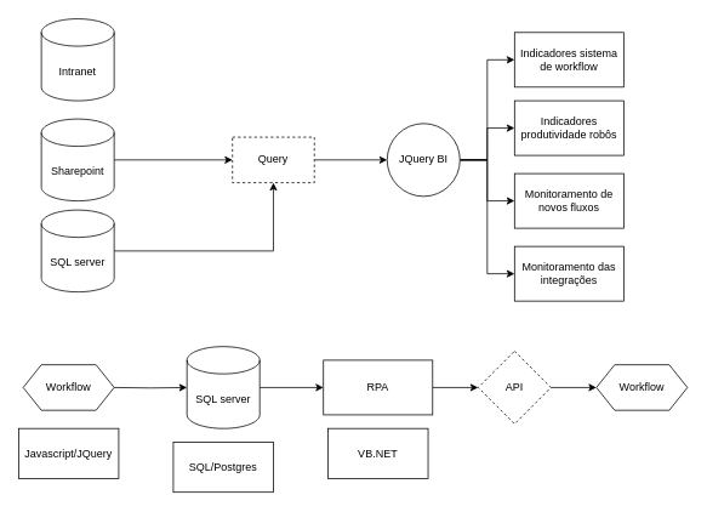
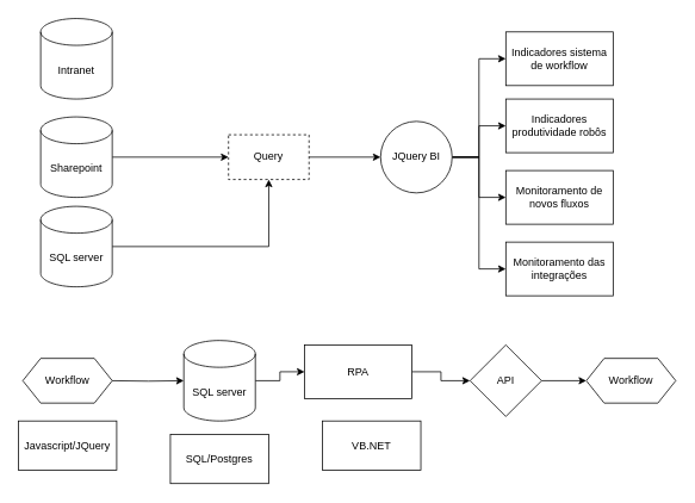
  <mxCell id="0" />
  <mxCell id="1" parent="0" />
  <mxCell id="2" style="edgeStyle=orthogonalEdgeStyle;rounded=0;orthogonalLoop=1;jettySize=auto;html=1;exitX=1;exitY=0.5;exitDx=0;exitDy=0;exitPerimeter=0;entryX=0.5;entryY=1;entryDx=0;entryDy=0;" edge="1" parent="1" source="3" target="5"><mxGeometry relative="1" as="geometry" /></mxCell>
  <mxCell id="3" value="SQL server" style="shape=cylinder3;whiteSpace=wrap;html=1;boundedLbl=1;backgroundOutline=1;size=15;" vertex="1" parent="1"><mxGeometry x="45" y="230" width="80" height="90" as="geometry" /></mxCell>
  <mxCell id="4" style="edgeStyle=orthogonalEdgeStyle;rounded=0;orthogonalLoop=1;jettySize=auto;html=1;exitX=1;exitY=0.5;exitDx=0;exitDy=0;entryX=0;entryY=0.5;entryDx=0;entryDy=0;" edge="1" parent="1" source="5" target="10"><mxGeometry relative="1" as="geometry" /></mxCell>
  <mxCell id="5" value="Query" style="rounded=0;whiteSpace=wrap;html=1;dashed=1;" vertex="1" parent="1"><mxGeometry x="255" y="150" width="90" height="50" as="geometry" /></mxCell>
  <mxCell id="6" style="edgeStyle=orthogonalEdgeStyle;rounded=0;orthogonalLoop=1;jettySize=auto;html=1;exitX=1;exitY=0.5;exitDx=0;exitDy=0;entryX=0;entryY=0.5;entryDx=0;entryDy=0;" edge="1" parent="1" source="10" target="26"><mxGeometry relative="1" as="geometry" /></mxCell>
  <mxCell id="7" style="edgeStyle=orthogonalEdgeStyle;rounded=0;orthogonalLoop=1;jettySize=auto;html=1;exitX=1;exitY=0.5;exitDx=0;exitDy=0;entryX=0;entryY=0.5;entryDx=0;entryDy=0;" edge="1" parent="1" source="10" target="27"><mxGeometry relative="1" as="geometry" /></mxCell>
  <mxCell id="8" style="edgeStyle=orthogonalEdgeStyle;rounded=0;orthogonalLoop=1;jettySize=auto;html=1;exitX=1;exitY=0.5;exitDx=0;exitDy=0;entryX=0;entryY=0.5;entryDx=0;entryDy=0;" edge="1" parent="1" source="10" target="28"><mxGeometry relative="1" as="geometry" /></mxCell>
  <mxCell id="9" style="edgeStyle=orthogonalEdgeStyle;rounded=0;orthogonalLoop=1;jettySize=auto;html=1;exitX=1;exitY=0.5;exitDx=0;exitDy=0;entryX=0;entryY=0.5;entryDx=0;entryDy=0;" edge="1" parent="1" source="10" target="29"><mxGeometry relative="1" as="geometry" /></mxCell>
  <mxCell id="10" value="JQuery BI" style="ellipse;whiteSpace=wrap;html=1;aspect=fixed;" vertex="1" parent="1"><mxGeometry x="425" y="135" width="80" height="80" as="geometry" /></mxCell>
  <mxCell id="11" value="Intranet" style="shape=cylinder3;whiteSpace=wrap;html=1;boundedLbl=1;backgroundOutline=1;size=15;" vertex="1" parent="1"><mxGeometry x="45" y="20" width="80" height="90" as="geometry" /></mxCell>
  <mxCell id="12" style="edgeStyle=orthogonalEdgeStyle;rounded=0;orthogonalLoop=1;jettySize=auto;html=1;exitX=1;exitY=0.5;exitDx=0;exitDy=0;exitPerimeter=0;entryX=0;entryY=0.5;entryDx=0;entryDy=0;" edge="1" parent="1" source="13" target="5"><mxGeometry relative="1" as="geometry" /></mxCell>
  <mxCell id="13" value="Sharepoint" style="shape=cylinder3;whiteSpace=wrap;html=1;boundedLbl=1;backgroundOutline=1;size=15;" vertex="1" parent="1"><mxGeometry x="45" y="130" width="80" height="90" as="geometry" /></mxCell>
  <mxCell id="14" style="edgeStyle=orthogonalEdgeStyle;rounded=0;orthogonalLoop=1;jettySize=auto;html=1;exitX=1;exitY=0.5;exitDx=0;exitDy=0;entryX=0;entryY=0.5;entryDx=0;entryDy=0;entryPerimeter=0;" edge="1" parent="1" target="16"><mxGeometry relative="1" as="geometry"><mxPoint x="125" y="425" as="sourcePoint" /></mxGeometry></mxCell>
  <mxCell id="15" style="edgeStyle=orthogonalEdgeStyle;rounded=0;orthogonalLoop=1;jettySize=auto;html=1;exitX=1;exitY=0.5;exitDx=0;exitDy=0;exitPerimeter=0;entryX=0;entryY=0.5;entryDx=0;entryDy=0;" edge="1" parent="1" source="16" target="18"><mxGeometry relative="1" as="geometry" /></mxCell>
  <mxCell id="16" value="SQL server" style="shape=cylinder3;whiteSpace=wrap;html=1;boundedLbl=1;backgroundOutline=1;size=15;" vertex="1" parent="1"><mxGeometry x="205" y="380" width="80" height="90" as="geometry" /></mxCell>
  <mxCell id="17" style="edgeStyle=orthogonalEdgeStyle;rounded=0;orthogonalLoop=1;jettySize=auto;html=1;exitX=1;exitY=0.5;exitDx=0;exitDy=0;" edge="1" parent="1" source="18" target="21"><mxGeometry relative="1" as="geometry" /></mxCell>
- <mxCell id="18" value="RPA" style="rounded=0;whiteSpace=wrap;html=1;" vertex="1" parent="1"><mxGeometry x="355" y="395" width="120" height="60" as="geometry" /></mxCell>
+ <mxCell id="18" value="RPA" style="rounded=0;whiteSpace=wrap;html=1;" vertex="1" parent="1"><mxGeometry x="340" y="385" width="120" height="60" as="geometry" /></mxCell>
  <mxCell id="19" value="Workflow" style="shape=hexagon;perimeter=hexagonPerimeter2;whiteSpace=wrap;html=1;fixedSize=1;" vertex="1" parent="1"><mxGeometry x="25" y="400" width="100" height="50" as="geometry" /></mxCell>
  <mxCell id="20" style="edgeStyle=orthogonalEdgeStyle;rounded=0;orthogonalLoop=1;jettySize=auto;html=1;exitX=1;exitY=0.5;exitDx=0;exitDy=0;entryX=0;entryY=0.5;entryDx=0;entryDy=0;" edge="1" parent="1" source="21" target="22"><mxGeometry relative="1" as="geometry" /></mxCell>
- <mxCell id="21" value="API" style="rhombus;whiteSpace=wrap;html=1;dashed=1;" vertex="1" parent="1"><mxGeometry x="525" y="385" width="80" height="80" as="geometry" /></mxCell>
+ <mxCell id="21" value="API" style="rhombus;whiteSpace=wrap;html=1;" vertex="1" parent="1"><mxGeometry x="525" y="385" width="80" height="80" as="geometry" /></mxCell>
  <mxCell id="22" value="Workflow" style="shape=hexagon;perimeter=hexagonPerimeter2;whiteSpace=wrap;html=1;fixedSize=1;" vertex="1" parent="1"><mxGeometry x="655" y="400" width="100" height="50" as="geometry" /></mxCell>
  <mxCell id="23" value="Javascript/JQuery" style="rounded=0;whiteSpace=wrap;html=1;" vertex="1" parent="1"><mxGeometry x="20" y="470" width="110" height="55" as="geometry" /></mxCell>
  <mxCell id="24" value="SQL/Postgres" style="rounded=0;whiteSpace=wrap;html=1;" vertex="1" parent="1"><mxGeometry x="190" y="485" width="110" height="55" as="geometry" /></mxCell>
  <mxCell id="25" value="VB.NET" style="rounded=0;whiteSpace=wrap;html=1;" vertex="1" parent="1"><mxGeometry x="360" y="470" width="110" height="55" as="geometry" /></mxCell>
  <mxCell id="26" value="Indicadores sistema de workflow" style="rounded=0;whiteSpace=wrap;html=1;" vertex="1" parent="1"><mxGeometry x="565" y="35" width="120" height="60" as="geometry" /></mxCell>
  <mxCell id="27" value="Indicadores produtividade robôs" style="rounded=0;whiteSpace=wrap;html=1;" vertex="1" parent="1"><mxGeometry x="565" y="110" width="120" height="60" as="geometry" /></mxCell>
  <mxCell id="28" value="Monitoramento de novos fluxos" style="rounded=0;whiteSpace=wrap;html=1;" vertex="1" parent="1"><mxGeometry x="565" y="190" width="120" height="60" as="geometry" /></mxCell>
  <mxCell id="29" value="Monitoramento das integrações" style="rounded=0;whiteSpace=wrap;html=1;" vertex="1" parent="1"><mxGeometry x="565" y="270" width="120" height="60" as="geometry" /></mxCell>
